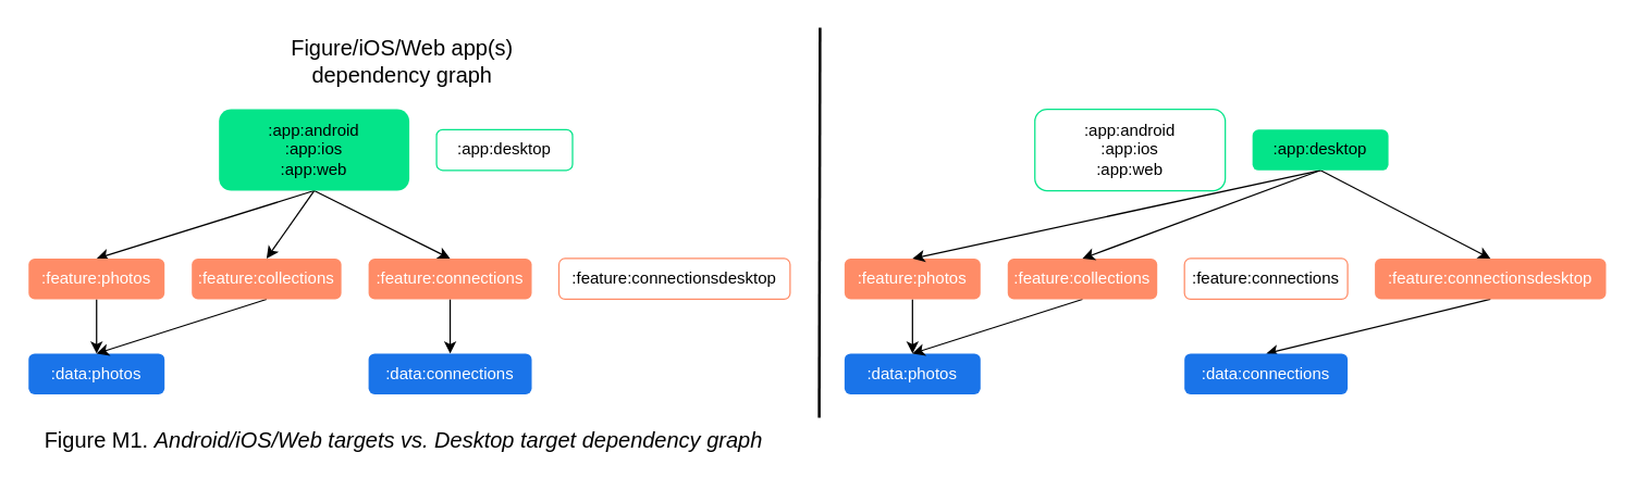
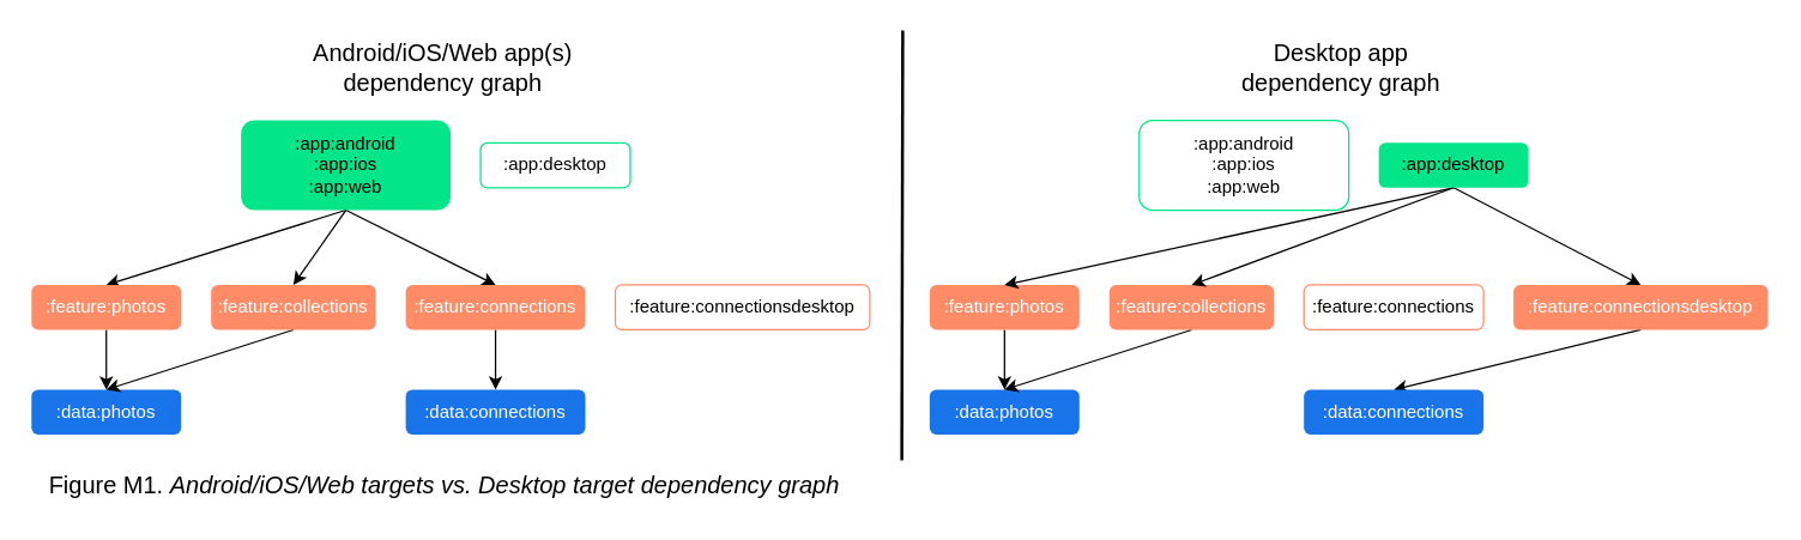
  <mxCell id="0" />
  <mxCell id="1" parent="0" />
  <mxCell id="2" style="rounded=0;orthogonalLoop=1;jettySize=auto;html=1;exitX=0.5;exitY=1;exitDx=0;exitDy=0;entryX=0.5;entryY=0;entryDx=0;entryDy=0;" edge="1" parent="1" source="5" target="7"><mxGeometry relative="1" as="geometry" /></mxCell>
  <mxCell id="3" style="edgeStyle=none;shape=connector;rounded=0;orthogonalLoop=1;jettySize=auto;html=1;exitX=0.5;exitY=1;exitDx=0;exitDy=0;entryX=0.5;entryY=0;entryDx=0;entryDy=0;strokeColor=default;align=center;verticalAlign=middle;fontFamily=Helvetica;fontSize=11;fontColor=default;labelBackgroundColor=default;endArrow=classic;" edge="1" parent="1" source="5" target="10"><mxGeometry relative="1" as="geometry" /></mxCell>
  <mxCell id="4" style="edgeStyle=none;shape=connector;rounded=0;orthogonalLoop=1;jettySize=auto;html=1;exitX=0.5;exitY=1;exitDx=0;exitDy=0;entryX=0.5;entryY=0;entryDx=0;entryDy=0;strokeColor=default;align=center;verticalAlign=middle;fontFamily=Helvetica;fontSize=11;fontColor=default;labelBackgroundColor=default;endArrow=classic;" edge="1" parent="1" source="5" target="13"><mxGeometry relative="1" as="geometry" /></mxCell>
  <mxCell id="5" value=":app:android&lt;div&gt;:app:ios&lt;/div&gt;&lt;div&gt;:app:web&lt;/div&gt;" style="html=1;whiteSpace=wrap;rounded=1;fillColor=#04E489;strokeColor=none;" parent="1" vertex="1"><mxGeometry x="160" y="80" width="140" height="60" as="geometry" /></mxCell>
  <mxCell id="6" style="edgeStyle=none;shape=connector;rounded=0;orthogonalLoop=1;jettySize=auto;html=1;exitX=0.5;exitY=1;exitDx=0;exitDy=0;entryX=0.5;entryY=0;entryDx=0;entryDy=0;strokeColor=default;align=center;verticalAlign=middle;fontFamily=Helvetica;fontSize=11;fontColor=default;labelBackgroundColor=default;endArrow=classic;" edge="1" parent="1" source="7" target="8"><mxGeometry relative="1" as="geometry" /></mxCell>
  <mxCell id="7" value="&lt;font style=&quot;color: rgb(255, 255, 255);&quot;&gt;:feature:photos&lt;/font&gt;" style="html=1;whiteSpace=wrap;rounded=1;fillColor=light-dark(#ff8c67, #008638);strokeColor=none;" parent="1" vertex="1"><mxGeometry x="20" y="190" width="100" height="30" as="geometry" /></mxCell>
  <mxCell id="8" value="&lt;font style=&quot;color: rgb(255, 255, 255);&quot;&gt;:data:photos&lt;/font&gt;" style="html=1;whiteSpace=wrap;rounded=1;fillColor=light-dark(#1A74E9,#008638);strokeColor=none;" parent="1" vertex="1"><mxGeometry x="20" y="260" width="100" height="30" as="geometry" /></mxCell>
  <mxCell id="9" style="edgeStyle=none;shape=connector;rounded=0;orthogonalLoop=1;jettySize=auto;html=1;exitX=0.5;exitY=1;exitDx=0;exitDy=0;entryX=0.5;entryY=0;entryDx=0;entryDy=0;strokeColor=default;align=center;verticalAlign=middle;fontFamily=Helvetica;fontSize=11;fontColor=default;labelBackgroundColor=default;endArrow=classic;" edge="1" parent="1" source="10" target="8"><mxGeometry relative="1" as="geometry" /></mxCell>
  <mxCell id="10" value="&lt;font style=&quot;color: rgb(255, 255, 255);&quot;&gt;:feature:collections&lt;/font&gt;" style="html=1;whiteSpace=wrap;rounded=1;fillColor=light-dark(#ff8c67, #008638);strokeColor=none;" vertex="1" parent="1"><mxGeometry x="140" y="190" width="110" height="30" as="geometry" /></mxCell>
  <mxCell id="11" value=":app:desktop" style="html=1;whiteSpace=wrap;rounded=1;fillColor=#FFFFFF;strokeColor=#04E489;" vertex="1" parent="1"><mxGeometry x="320" y="95" width="100" height="30" as="geometry" /></mxCell>
  <mxCell id="12" style="edgeStyle=none;shape=connector;rounded=0;orthogonalLoop=1;jettySize=auto;html=1;exitX=0.5;exitY=1;exitDx=0;exitDy=0;entryX=0.5;entryY=0;entryDx=0;entryDy=0;strokeColor=default;align=center;verticalAlign=middle;fontFamily=Helvetica;fontSize=11;fontColor=default;labelBackgroundColor=default;endArrow=classic;" edge="1" parent="1" source="13" target="15"><mxGeometry relative="1" as="geometry" /></mxCell>
  <mxCell id="13" value="&lt;font style=&quot;color: rgb(255, 255, 255);&quot;&gt;:feature:connections&lt;/font&gt;" style="html=1;whiteSpace=wrap;rounded=1;fillColor=light-dark(#ff8c67, #008638);strokeColor=none;" vertex="1" parent="1"><mxGeometry x="270" y="190" width="120" height="30" as="geometry" /></mxCell>
  <mxCell id="14" value="&lt;font style=&quot;&quot;&gt;:feature:connectionsdesktop&lt;/font&gt;" style="html=1;whiteSpace=wrap;rounded=1;fillColor=default;strokeColor=#ff8c67;" vertex="1" parent="1"><mxGeometry x="410" y="190" width="170" height="30" as="geometry" /></mxCell>
  <mxCell id="15" value="&lt;font style=&quot;color: rgb(255, 255, 255);&quot;&gt;:data:connections&lt;/font&gt;" style="html=1;whiteSpace=wrap;rounded=1;fillColor=light-dark(#1A74E9,#008638);strokeColor=none;" vertex="1" parent="1"><mxGeometry x="270" y="260" width="120" height="30" as="geometry" /></mxCell>
- <mxCell id="16" value="&lt;font style=&quot;font-size: 16px;&quot;&gt;Figure/iOS/Web app(s)&lt;br&gt;dependency graph&lt;/font&gt;" style="text;html=1;align=center;verticalAlign=middle;whiteSpace=wrap;rounded=0;fontFamily=Helvetica;fontSize=11;fontColor=default;labelBackgroundColor=default;" vertex="1" parent="1"><mxGeometry x="200" y="30" width="190" height="30" as="geometry" /></mxCell>
+ <mxCell id="16" value="&lt;font style=&quot;font-size: 16px;&quot;&gt;Android/iOS/Web app(s)&lt;br&gt;dependency graph&lt;/font&gt;" style="text;html=1;align=center;verticalAlign=middle;whiteSpace=wrap;rounded=0;fontFamily=Helvetica;fontSize=11;fontColor=default;labelBackgroundColor=default;" vertex="1" parent="1"><mxGeometry x="200" y="30" width="190" height="30" as="geometry" /></mxCell>
  <mxCell id="17" value="&lt;font style=&quot;font-size: 16px;&quot;&gt;Figure M1. &lt;i&gt;Android/iOS/Web targets vs. Desktop target dependency graph&lt;/i&gt;&lt;/font&gt;" style="text;html=1;align=left;verticalAlign=middle;whiteSpace=wrap;rounded=0;fontFamily=Helvetica;fontSize=11;fontColor=default;labelBackgroundColor=default;" vertex="1" parent="1"><mxGeometry x="30" y="309" width="660" height="30" as="geometry" /></mxCell>
  <mxCell id="18" value="" style="endArrow=none;html=1;rounded=0;strokeColor=default;align=center;verticalAlign=middle;fontFamily=Helvetica;fontSize=11;fontColor=default;labelBackgroundColor=default;exitX=0.893;exitY=-0.058;exitDx=0;exitDy=0;exitPerimeter=0;strokeWidth=2;" edge="1" parent="1"><mxGeometry width="50" height="50" relative="1" as="geometry"><mxPoint x="601.38" y="307.26" as="sourcePoint" /><mxPoint x="602" y="20" as="targetPoint" /></mxGeometry></mxCell>
  <mxCell id="19" value=":app:android&lt;div&gt;:app:ios&lt;/div&gt;&lt;div&gt;:app:web&lt;/div&gt;" style="html=1;whiteSpace=wrap;rounded=1;fillColor=none;strokeColor=#04e489;" vertex="1" parent="1"><mxGeometry x="760" y="80" width="140" height="60" as="geometry" /></mxCell>
  <mxCell id="20" style="edgeStyle=none;shape=connector;rounded=0;orthogonalLoop=1;jettySize=auto;html=1;exitX=0.5;exitY=1;exitDx=0;exitDy=0;entryX=0.5;entryY=0;entryDx=0;entryDy=0;strokeColor=default;align=center;verticalAlign=middle;fontFamily=Helvetica;fontSize=11;fontColor=default;labelBackgroundColor=default;endArrow=classic;" edge="1" parent="1" source="21" target="22"><mxGeometry relative="1" as="geometry" /></mxCell>
  <mxCell id="21" value="&lt;font style=&quot;color: rgb(255, 255, 255);&quot;&gt;:feature:photos&lt;/font&gt;" style="html=1;whiteSpace=wrap;rounded=1;fillColor=light-dark(#ff8c67, #008638);strokeColor=none;" vertex="1" parent="1"><mxGeometry x="620" y="190" width="100" height="30" as="geometry" /></mxCell>
  <mxCell id="22" value="&lt;font style=&quot;color: rgb(255, 255, 255);&quot;&gt;:data:photos&lt;/font&gt;" style="html=1;whiteSpace=wrap;rounded=1;fillColor=light-dark(#1A74E9,#008638);strokeColor=none;" vertex="1" parent="1"><mxGeometry x="620" y="260" width="100" height="30" as="geometry" /></mxCell>
  <mxCell id="23" style="edgeStyle=none;shape=connector;rounded=0;orthogonalLoop=1;jettySize=auto;html=1;exitX=0.5;exitY=1;exitDx=0;exitDy=0;entryX=0.5;entryY=0;entryDx=0;entryDy=0;strokeColor=default;align=center;verticalAlign=middle;fontFamily=Helvetica;fontSize=11;fontColor=default;labelBackgroundColor=default;endArrow=classic;" edge="1" parent="1" source="24" target="22"><mxGeometry relative="1" as="geometry" /></mxCell>
  <mxCell id="24" value="&lt;font style=&quot;color: rgb(255, 255, 255);&quot;&gt;:feature:collections&lt;/font&gt;" style="html=1;whiteSpace=wrap;rounded=1;fillColor=light-dark(#ff8c67, #008638);strokeColor=none;" vertex="1" parent="1"><mxGeometry x="740" y="190" width="110" height="30" as="geometry" /></mxCell>
  <mxCell id="25" style="edgeStyle=none;shape=connector;rounded=0;orthogonalLoop=1;jettySize=auto;html=1;exitX=0.5;exitY=1;exitDx=0;exitDy=0;entryX=0.5;entryY=0;entryDx=0;entryDy=0;strokeColor=default;align=center;verticalAlign=middle;fontFamily=Helvetica;fontSize=11;fontColor=default;labelBackgroundColor=default;endArrow=classic;" edge="1" parent="1" source="28" target="21"><mxGeometry relative="1" as="geometry" /></mxCell>
  <mxCell id="26" style="edgeStyle=none;shape=connector;rounded=0;orthogonalLoop=1;jettySize=auto;html=1;exitX=0.5;exitY=1;exitDx=0;exitDy=0;entryX=0.5;entryY=0;entryDx=0;entryDy=0;strokeColor=default;align=center;verticalAlign=middle;fontFamily=Helvetica;fontSize=11;fontColor=default;labelBackgroundColor=default;endArrow=classic;" edge="1" parent="1" source="28" target="24"><mxGeometry relative="1" as="geometry" /></mxCell>
  <mxCell id="27" style="edgeStyle=none;shape=connector;rounded=0;orthogonalLoop=1;jettySize=auto;html=1;exitX=0.5;exitY=1;exitDx=0;exitDy=0;entryX=0.5;entryY=0;entryDx=0;entryDy=0;strokeColor=default;align=center;verticalAlign=middle;fontFamily=Helvetica;fontSize=11;fontColor=default;labelBackgroundColor=default;endArrow=classic;" edge="1" parent="1" source="28" target="31"><mxGeometry relative="1" as="geometry" /></mxCell>
  <mxCell id="28" value=":app:desktop" style="html=1;whiteSpace=wrap;rounded=1;fillColor=#04e489;strokeColor=none;" vertex="1" parent="1"><mxGeometry x="920" y="95" width="100" height="30" as="geometry" /></mxCell>
  <mxCell id="29" value="&lt;font style=&quot;&quot;&gt;:feature:connections&lt;/font&gt;" style="html=1;whiteSpace=wrap;rounded=1;fillColor=default;strokeColor=#ff8c67;" vertex="1" parent="1"><mxGeometry x="870" y="190" width="120" height="30" as="geometry" /></mxCell>
  <mxCell id="30" style="edgeStyle=none;shape=connector;rounded=0;orthogonalLoop=1;jettySize=auto;html=1;exitX=0.5;exitY=1;exitDx=0;exitDy=0;entryX=0.5;entryY=0;entryDx=0;entryDy=0;strokeColor=default;align=center;verticalAlign=middle;fontFamily=Helvetica;fontSize=11;fontColor=default;labelBackgroundColor=default;endArrow=classic;" edge="1" parent="1" source="31" target="32"><mxGeometry relative="1" as="geometry" /></mxCell>
  <mxCell id="31" value="&lt;font color=&quot;#ffffff&quot; style=&quot;&quot;&gt;:feature:connectionsdesktop&lt;/font&gt;" style="html=1;whiteSpace=wrap;rounded=1;fillColor=#ff8c67;strokeColor=none;" vertex="1" parent="1"><mxGeometry x="1010" y="190" width="170" height="30" as="geometry" /></mxCell>
  <mxCell id="32" value="&lt;font style=&quot;color: rgb(255, 255, 255);&quot;&gt;:data:connections&lt;/font&gt;" style="html=1;whiteSpace=wrap;rounded=1;fillColor=light-dark(#1A74E9,#008638);strokeColor=none;" vertex="1" parent="1"><mxGeometry x="870" y="260" width="120" height="30" as="geometry" /></mxCell>
+ <mxCell id="33" value="&lt;font style=&quot;font-size: 16px;&quot;&gt;Desktop app&lt;br&gt;dependency graph&lt;/font&gt;" style="text;html=1;align=center;verticalAlign=middle;whiteSpace=wrap;rounded=0;fontFamily=Helvetica;fontSize=11;fontColor=default;labelBackgroundColor=default;" vertex="1" parent="1"><mxGeometry x="800" y="30" width="190" height="30" as="geometry" /></mxCell>
